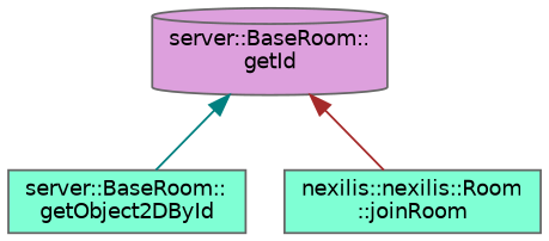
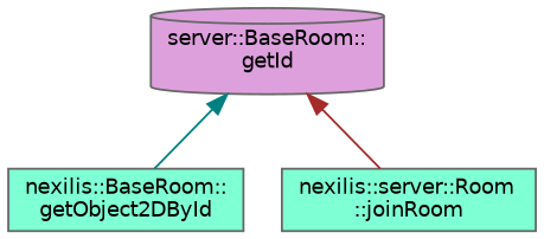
  digraph {
    rankdir=TB
    node [color=grey40 fillcolor=aquamarine fontname=Helvetica fontsize=10 shape=box style=filled]
    edge [dir=back fontname=Helvetica fontsize=10 labelfontname=Helvetica labelfontsize=10 style=solid]
    n1 [color=gray40 fillcolor=plum fontcolor=black height=0.2 label="server::BaseRoom::\lgetId" shape=cylinder width=0.4]
-   n2 [height=0.2 label="server::BaseRoom::\lgetObject2DById" width=0.4]
-   n3 [height=0.2 label="nexilis::nexilis::Room\l::joinRoom" width=0.4]
+   n2 [height=0.2 label="nexilis::BaseRoom::\lgetObject2DById" width=0.4]
+   n3 [height=0.2 label="nexilis::server::Room\l::joinRoom" width=0.4]
    n1 -> n2 [color=teal]
    n1 -> n3 [color=brown]
  }
